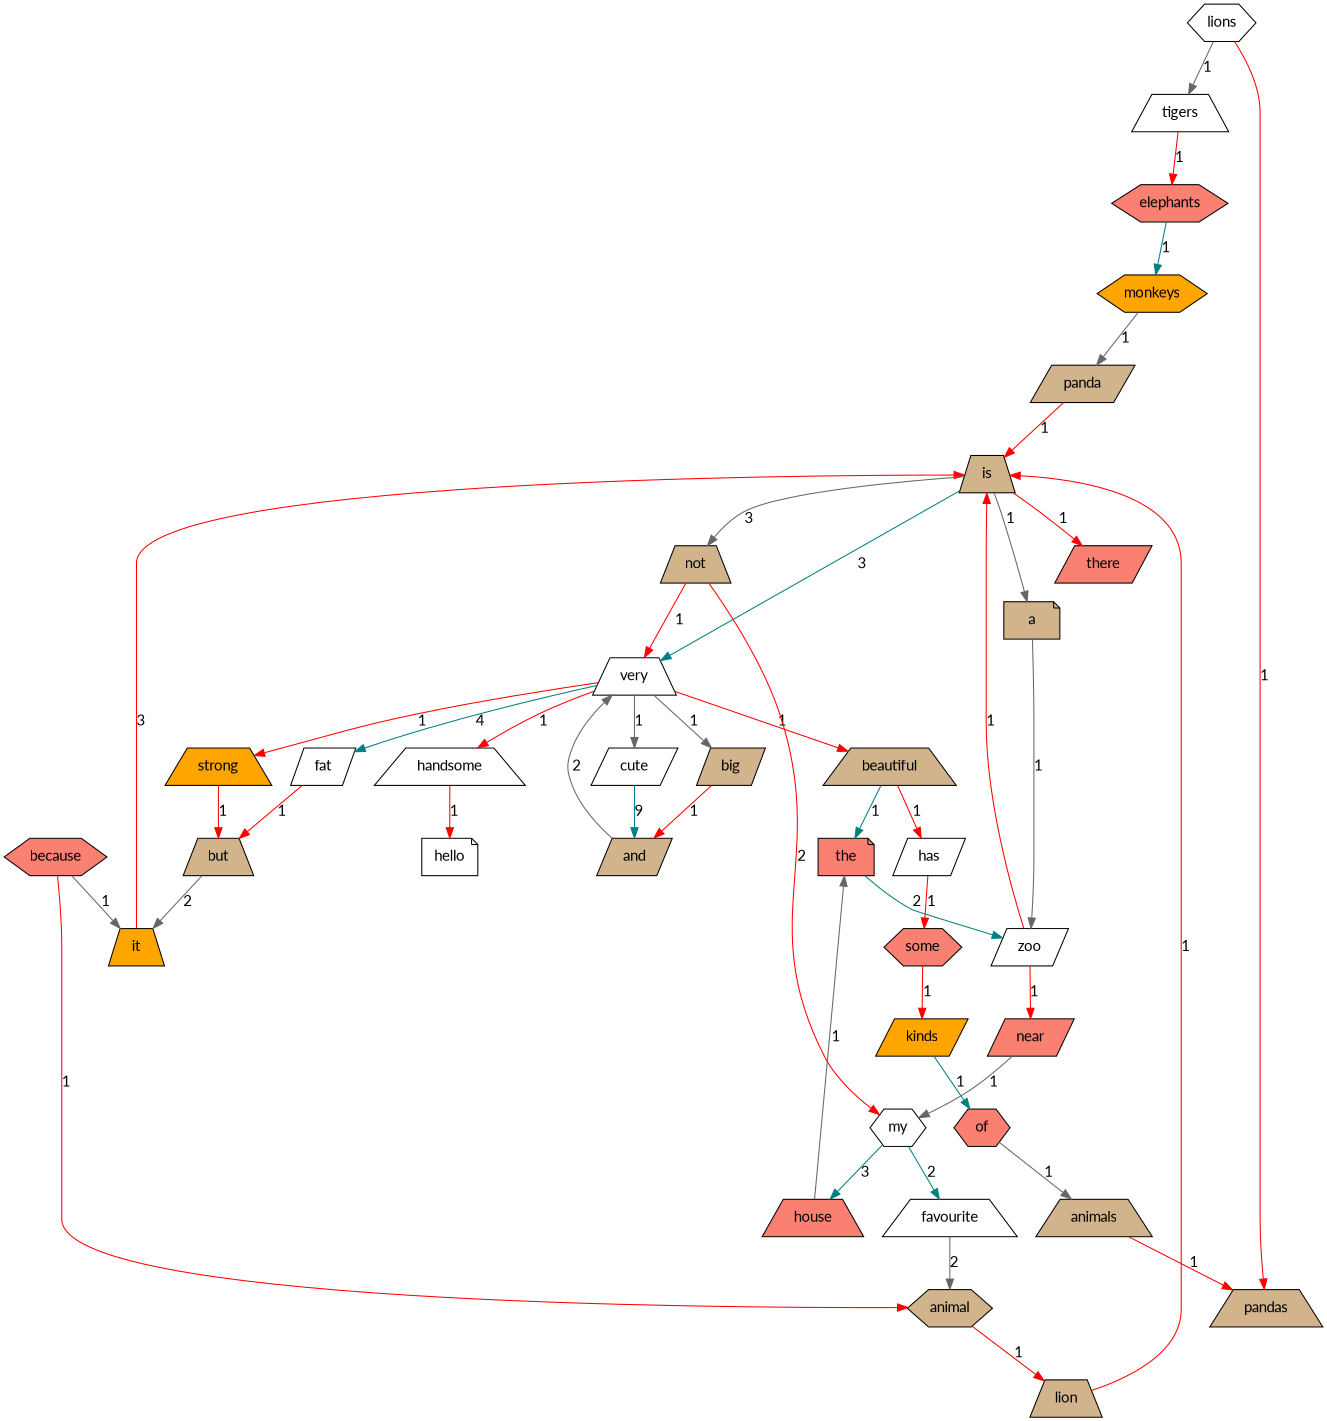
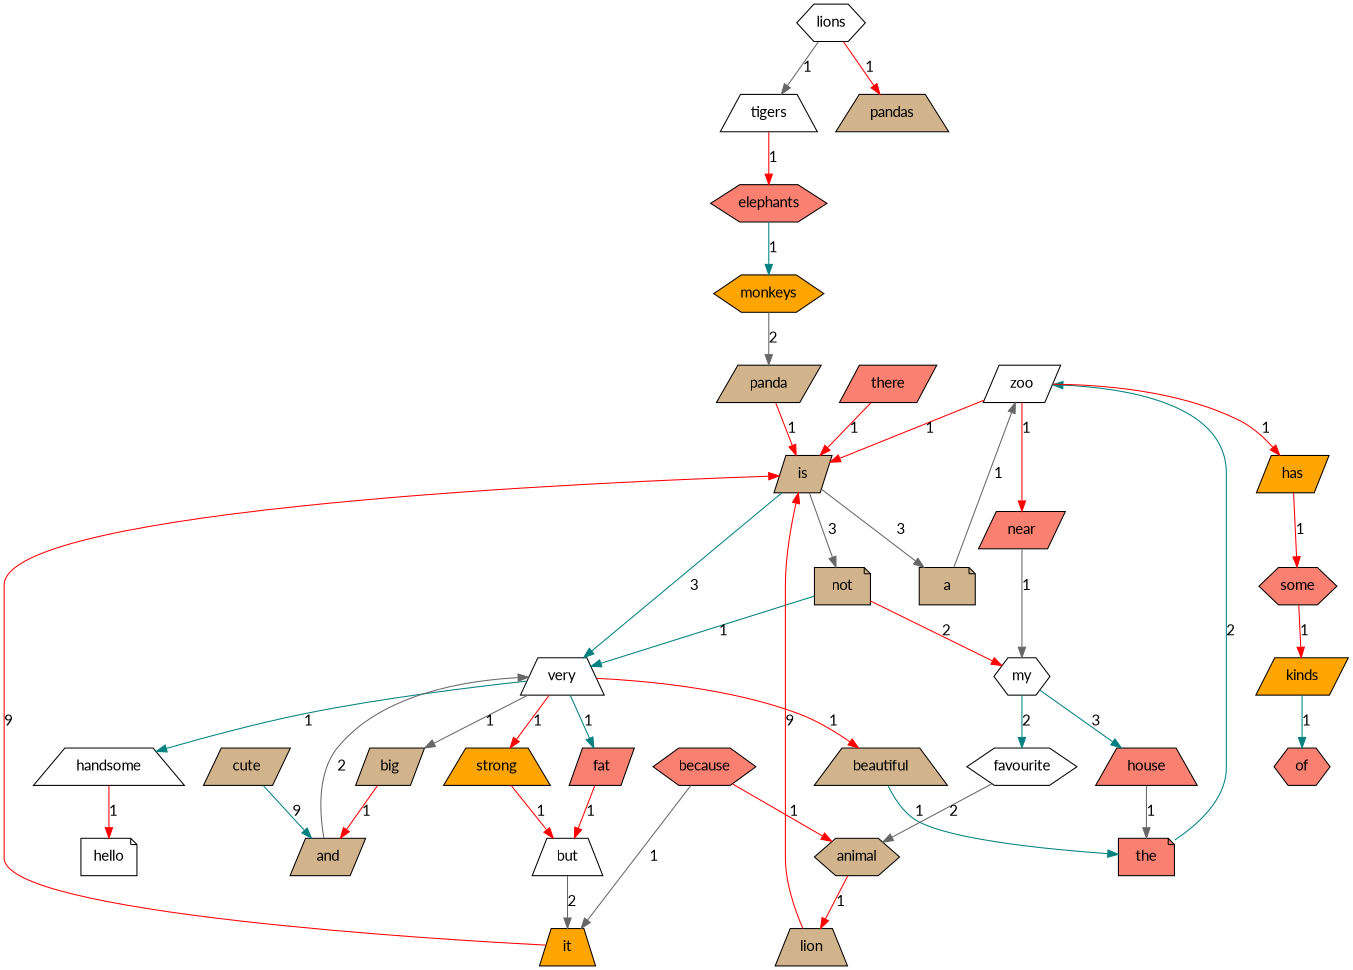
  digraph {
    fontname=Lato
    node [fillcolor=tan fontname=Lato shape=trapezium style=filled]
    edge [color=red fontname=Lato]
-   has [fillcolor=white shape=parallelogram]
+   has [fillcolor=orange shape=parallelogram]
    some [fillcolor=salmon shape=hexagon]
    kinds [fillcolor=orange shape=parallelogram]
    of [fillcolor=salmon shape=hexagon]
-   animals
    pandas
    very [fillcolor=white]
-   not
+   not [shape=note]
    my [fillcolor=white shape=hexagon]
    strong [fillcolor=orange]
    beautiful
    handsome [fillcolor=white]
-   fat [fillcolor=white shape=parallelogram]
-   cute [fillcolor=white shape=parallelogram]
+   fat [fillcolor=salmon shape=parallelogram]
+   cute [shape=parallelogram]
    big [shape=parallelogram]
    house [fillcolor=salmon]
-   favourite [fillcolor=white]
-   but
+   favourite [fillcolor=white shape=hexagon]
+   but [fillcolor=white]
    the [fillcolor=salmon shape=note]
    hello [fillcolor=white shape=note]
    and [shape=parallelogram]
    animal [shape=hexagon]
    lions [fillcolor=white shape=hexagon]
    tigers [fillcolor=white]
    it [fillcolor=orange]
-   is
+   is [shape=parallelogram]
    a [shape=note]
    zoo [fillcolor=white shape=parallelogram]
    because [fillcolor=salmon shape=hexagon]
    near [fillcolor=salmon shape=parallelogram]
    lion
    panda [shape=parallelogram]
    monkeys [fillcolor=orange shape=hexagon]
    there [fillcolor=salmon shape=parallelogram]
    elephants [fillcolor=salmon shape=hexagon]
    has -> some [label=1]
    some -> kinds [label=1]
    kinds -> of [color=teal label=1]
-   of -> animals [color=gray40 label=1]
-   animals -> pandas [label=1]
    very -> strong [label=1]
    very -> beautiful [label=1]
-   very -> handsome [label=1]
-   very -> fat [color=teal label=4]
-   very -> cute [color=gray40 label=1]
+   very -> handsome [color=teal label=1]
+   very -> fat [color=teal label=1]
    very -> big [color=gray40 label=1]
-   not -> very [label=1]
+   not -> very [color=teal label=1]
    not -> my [label=2]
    my -> house [color=teal label=3]
    my -> favourite [color=teal label=2]
    strong -> but [label=1]
    beautiful -> the [color=teal label=1]
    handsome -> hello [label=1]
    fat -> but [label=1]
    cute -> and [color=teal label=9]
    big -> and [label=1]
    house -> the [color=gray40 label=1]
    favourite -> animal [color=gray40 label=2]
    but -> it [color=gray40 label=2]
    the -> zoo [color=teal label=2]
    and -> very [color=gray40 label=2]
    animal -> lion [label=1]
    lions -> pandas [label=1]
    lions -> tigers [color=gray40 label=1]
    tigers -> elephants [label=1]
-   it -> is [label=3]
+   it -> is [label=9]
    is -> very [color=teal label=3]
    is -> not [color=gray40 label=3]
-   is -> a [color=gray40 label=1]
+   is -> a [color=gray40 label=3]
    a -> zoo [color=gray40 label=1]
-   beautiful -> has [label=1]
+   zoo -> has [label=1]
    zoo -> is [label=1]
    zoo -> near [label=1]
    because -> animal [label=1]
    because -> it [color=gray40 label=1]
    near -> my [color=gray40 label=1]
-   lion -> is [label=1]
+   lion -> is [label=9]
    panda -> is [label=1]
-   monkeys -> panda [color=gray40 label=1]
-   is -> there [label=1]
+   monkeys -> panda [color=gray40 label=2]
+   there -> is [label=1]
    elephants -> monkeys [color=teal label=1]
  }
